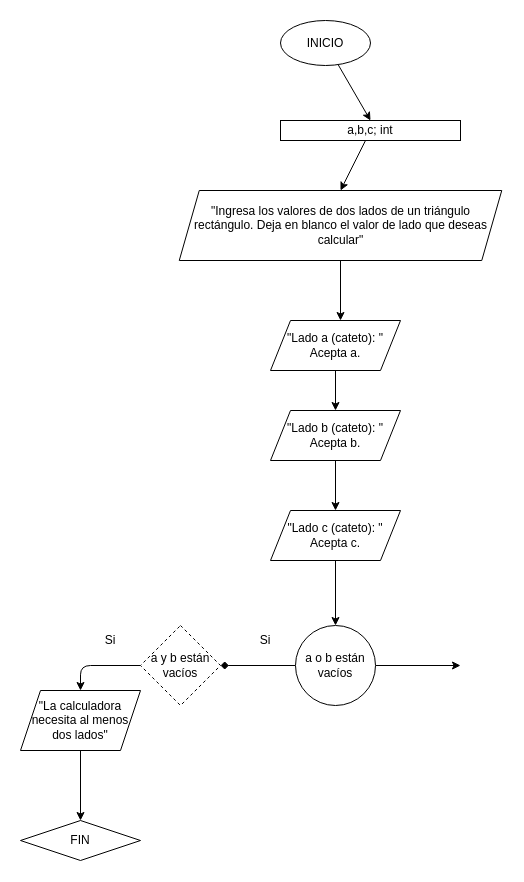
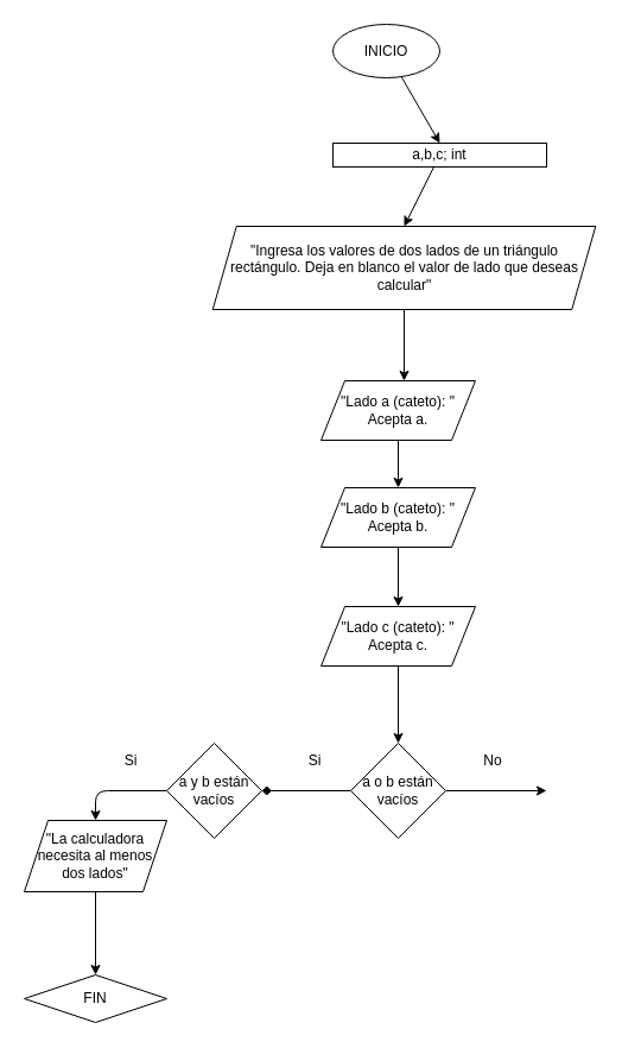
  <mxCell id="0" />
  <mxCell id="1" parent="0" />
  <mxCell id="2" style="edgeStyle=none;html=1;entryX=0.5;entryY=0;entryDx=0;entryDy=0;" edge="1" parent="1" source="3" target="5"><mxGeometry relative="1" as="geometry" /></mxCell>
  <mxCell id="3" value="INICIO" style="ellipse;whiteSpace=wrap;html=1;" vertex="1" parent="1"><mxGeometry x="280" y="20" width="90" height="45" as="geometry" /></mxCell>
  <mxCell id="4" style="edgeStyle=none;html=1;" edge="1" parent="1" source="5"><mxGeometry relative="1" as="geometry"><mxPoint x="340" y="190" as="targetPoint" /></mxGeometry></mxCell>
  <mxCell id="5" value="a,b,c; int" style="rounded=0;whiteSpace=wrap;html=1;" vertex="1" parent="1"><mxGeometry x="280" y="120" width="180" height="20" as="geometry" /></mxCell>
  <mxCell id="6" style="edgeStyle=none;html=1;" edge="1" parent="1" source="7"><mxGeometry relative="1" as="geometry"><mxPoint x="340" y="320" as="targetPoint" /></mxGeometry></mxCell>
  <mxCell id="7" value="&quot;Ingresa los valores de dos lados de un triángulo rectángulo. Deja en blanco el valor de lado que deseas calcular&quot;" style="shape=parallelogram;perimeter=parallelogramPerimeter;whiteSpace=wrap;html=1;fixedSize=1;" vertex="1" parent="1"><mxGeometry x="178.75" y="190" width="322.5" height="70" as="geometry" /></mxCell>
  <mxCell id="8" value="" style="edgeStyle=none;html=1;" edge="1" parent="1" source="9"><mxGeometry relative="1" as="geometry"><mxPoint x="335" y="410" as="targetPoint" /></mxGeometry></mxCell>
  <mxCell id="9" value="&quot;Lado a (cateto): &quot;&lt;br&gt;Acepta a." style="shape=parallelogram;perimeter=parallelogramPerimeter;whiteSpace=wrap;html=1;fixedSize=1;" vertex="1" parent="1"><mxGeometry x="270" y="320" width="130" height="50" as="geometry" /></mxCell>
  <mxCell id="10" value="" style="edgeStyle=none;html=1;" edge="1" parent="1" source="11"><mxGeometry relative="1" as="geometry"><mxPoint x="335" y="510" as="targetPoint" /></mxGeometry></mxCell>
  <mxCell id="11" value="&quot;Lado b (cateto): &quot;&lt;br&gt;Acepta b." style="shape=parallelogram;perimeter=parallelogramPerimeter;whiteSpace=wrap;html=1;fixedSize=1;" vertex="1" parent="1"><mxGeometry x="270" y="410" width="130" height="50" as="geometry" /></mxCell>
  <mxCell id="12" value="" style="edgeStyle=none;html=1;" edge="1" parent="1" source="13" target="16"><mxGeometry relative="1" as="geometry" /></mxCell>
  <mxCell id="13" value="&quot;Lado c (cateto): &quot;&lt;br&gt;Acepta c." style="shape=parallelogram;perimeter=parallelogramPerimeter;whiteSpace=wrap;html=1;fixedSize=1;" vertex="1" parent="1"><mxGeometry x="270" y="510" width="130" height="50" as="geometry" /></mxCell>
  <mxCell id="14" style="edgeStyle=none;html=1;entryX=1;entryY=0.5;entryDx=0;entryDy=0;endArrow=diamond;" edge="1" parent="1" source="16" target="20"><mxGeometry relative="1" as="geometry"><mxPoint x="200" y="665" as="targetPoint" /></mxGeometry></mxCell>
  <mxCell id="15" style="edgeStyle=none;html=1;" edge="1" parent="1" source="16"><mxGeometry relative="1" as="geometry"><mxPoint x="460" y="665" as="targetPoint" /></mxGeometry></mxCell>
- <mxCell id="16" value="a o b están vacíos" style="ellipse;whiteSpace=wrap;html=1;" vertex="1" parent="1"><mxGeometry x="295" y="625" width="80" height="80" as="geometry" /></mxCell>
+ <mxCell id="16" value="a o b están vacíos" style="rhombus;whiteSpace=wrap;html=1;" vertex="1" parent="1"><mxGeometry x="295" y="625" width="80" height="80" as="geometry" /></mxCell>
  <mxCell id="17" value="Si" style="text;html=1;strokeColor=none;fillColor=none;align=center;verticalAlign=middle;whiteSpace=wrap;rounded=0;" vertex="1" parent="1"><mxGeometry x="235" y="625" width="60" height="30" as="geometry" /></mxCell>
+ <mxCell id="18" value="No" style="text;html=1;strokeColor=none;fillColor=none;align=center;verticalAlign=middle;whiteSpace=wrap;rounded=0;" vertex="1" parent="1"><mxGeometry x="385" y="625" width="60" height="30" as="geometry" /></mxCell>
  <mxCell id="19" style="edgeStyle=none;html=1;entryX=0.5;entryY=0;entryDx=0;entryDy=0;" edge="1" parent="1" source="20" target="22"><mxGeometry relative="1" as="geometry"><Array as="points"><mxPoint x="80" y="665" /></Array></mxGeometry></mxCell>
- <mxCell id="20" value="a y b están vacíos" style="rhombus;whiteSpace=wrap;html=1;dashed=1;" vertex="1" parent="1"><mxGeometry x="140" y="625" width="80" height="80" as="geometry" /></mxCell>
+ <mxCell id="20" value="a y b están vacíos" style="rhombus;whiteSpace=wrap;html=1;" vertex="1" parent="1"><mxGeometry x="140" y="625" width="80" height="80" as="geometry" /></mxCell>
  <mxCell id="21" value="" style="edgeStyle=none;html=1;" edge="1" parent="1" source="22" target="24"><mxGeometry relative="1" as="geometry" /></mxCell>
  <mxCell id="22" value="&quot;La calculadora necesita al menos dos lados&quot;" style="shape=parallelogram;perimeter=parallelogramPerimeter;whiteSpace=wrap;html=1;fixedSize=1;" vertex="1" parent="1"><mxGeometry y="690" width="120" height="60" as="geometry" x="20" /></mxCell>
  <mxCell id="23" value="Si&lt;br&gt;" style="text;html=1;strokeColor=none;fillColor=none;align=center;verticalAlign=middle;whiteSpace=wrap;rounded=0;" vertex="1" parent="1"><mxGeometry x="80" y="625" width="60" height="30" as="geometry" /></mxCell>
  <mxCell id="24" value="FIN" style="rhombus;whiteSpace=wrap;html=1;" vertex="1" parent="1"><mxGeometry y="820" width="120" height="40" as="geometry" x="20" /></mxCell>
